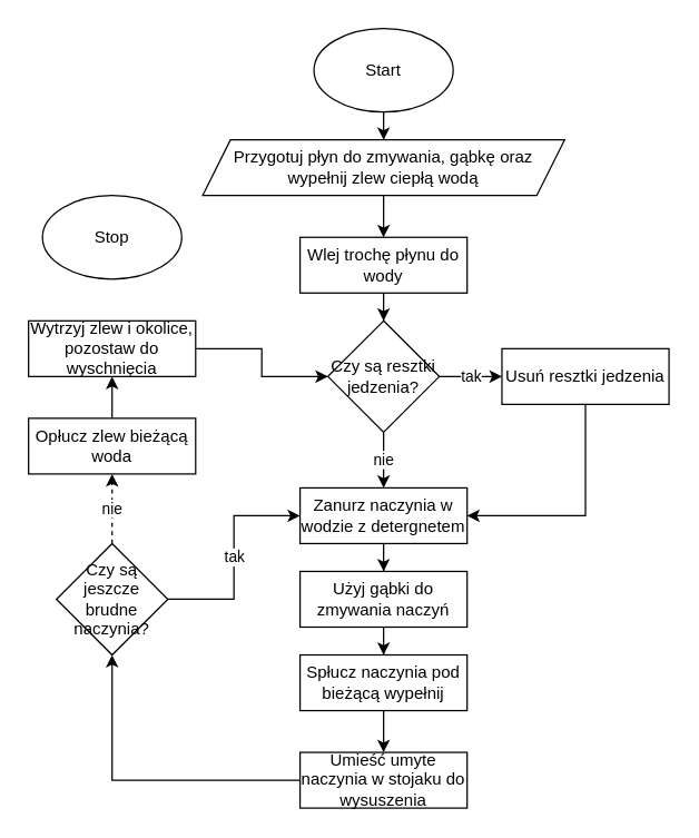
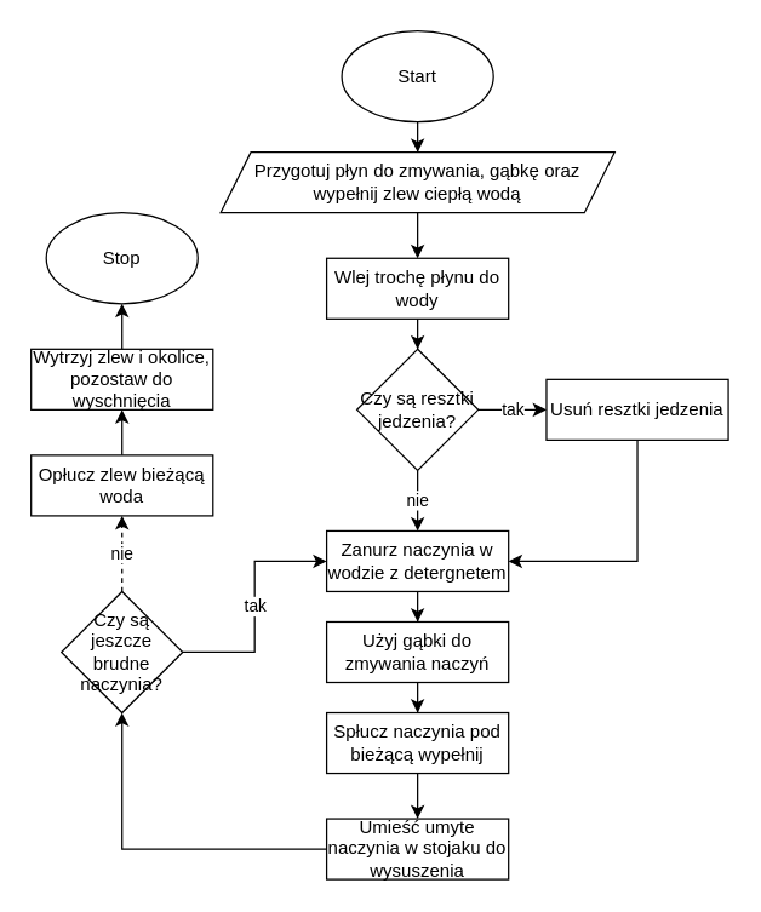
  <mxCell id="0" />
  <mxCell id="1" parent="0" />
  <mxCell id="2" value="" style="edgeStyle=orthogonalEdgeStyle;rounded=0;orthogonalLoop=1;jettySize=auto;html=1;" parent="1" source="3" target="6" edge="1"><mxGeometry relative="1" as="geometry" /></mxCell>
  <mxCell id="3" value="Start" style="ellipse;whiteSpace=wrap;html=1;" parent="1" vertex="1"><mxGeometry x="225" y="20" width="100" height="60" as="geometry" /></mxCell>
  <mxCell id="4" value="Stop" style="ellipse;whiteSpace=wrap;html=1;" parent="1" vertex="1"><mxGeometry x="30" y="140" width="100" height="60" as="geometry" /></mxCell>
  <mxCell id="5" value="" style="edgeStyle=orthogonalEdgeStyle;rounded=0;orthogonalLoop=1;jettySize=auto;html=1;" parent="1" source="6" target="16" edge="1"><mxGeometry relative="1" as="geometry" /></mxCell>
  <mxCell id="6" value="Przygotuj płyn do zmywania, gąbkę oraz &lt;br&gt;wypełnij zlew ciepłą wodą" style="shape=parallelogram;perimeter=parallelogramPerimeter;whiteSpace=wrap;html=1;fixedSize=1;" parent="1" vertex="1"><mxGeometry x="145" y="100" width="260" height="40" as="geometry" /></mxCell>
  <mxCell id="7" style="edgeStyle=orthogonalEdgeStyle;rounded=0;orthogonalLoop=1;jettySize=auto;html=1;entryX=1;entryY=0.5;entryDx=0;entryDy=0;" parent="1" source="8" target="10" edge="1"><mxGeometry relative="1" as="geometry"><Array as="points"><mxPoint x="420" y="370" /></Array></mxGeometry></mxCell>
  <mxCell id="8" value="Usuń resztki jedzenia" style="rounded=0;whiteSpace=wrap;html=1;" parent="1" vertex="1"><mxGeometry x="360" y="250" width="120" height="40" as="geometry" /></mxCell>
  <mxCell id="9" style="edgeStyle=orthogonalEdgeStyle;rounded=0;orthogonalLoop=1;jettySize=auto;html=1;" parent="1" source="10" target="18" edge="1"><mxGeometry relative="1" as="geometry" /></mxCell>
  <mxCell id="10" value="Zanurz naczynia w wodzie z detergnetem" style="rounded=0;whiteSpace=wrap;html=1;" parent="1" vertex="1"><mxGeometry x="215" y="350" width="120" height="40" as="geometry" /></mxCell>
  <mxCell id="11" style="edgeStyle=orthogonalEdgeStyle;rounded=0;orthogonalLoop=1;jettySize=auto;html=1;exitX=0.5;exitY=1;exitDx=0;exitDy=0;" parent="1" source="6" target="6" edge="1"><mxGeometry relative="1" as="geometry" /></mxCell>
  <mxCell id="12" value="tak" style="edgeStyle=orthogonalEdgeStyle;rounded=0;orthogonalLoop=1;jettySize=auto;html=1;" parent="1" source="14" target="8" edge="1"><mxGeometry relative="1" as="geometry" /></mxCell>
  <mxCell id="13" value="nie" style="edgeStyle=orthogonalEdgeStyle;rounded=0;orthogonalLoop=1;jettySize=auto;html=1;" parent="1" source="14" target="10" edge="1"><mxGeometry relative="1" as="geometry" /></mxCell>
  <mxCell id="14" value="Czy są resztki jedzenia?" style="rhombus;whiteSpace=wrap;html=1;" parent="1" vertex="1"><mxGeometry x="235" y="230" width="80" height="80" as="geometry" /></mxCell>
  <mxCell id="15" style="edgeStyle=orthogonalEdgeStyle;rounded=0;orthogonalLoop=1;jettySize=auto;html=1;entryX=0.5;entryY=0;entryDx=0;entryDy=0;" parent="1" source="16" target="14" edge="1"><mxGeometry relative="1" as="geometry" /></mxCell>
  <mxCell id="16" value="Wlej trochę płynu do wody" style="rounded=0;whiteSpace=wrap;html=1;" parent="1" vertex="1"><mxGeometry x="215" y="170" width="120" height="40" as="geometry" /></mxCell>
  <mxCell id="17" style="edgeStyle=orthogonalEdgeStyle;rounded=0;orthogonalLoop=1;jettySize=auto;html=1;entryX=0.5;entryY=0;entryDx=0;entryDy=0;" parent="1" source="18" target="20" edge="1"><mxGeometry relative="1" as="geometry" /></mxCell>
  <mxCell id="18" value="Użyj gąbki do zmywania naczyń" style="rounded=0;whiteSpace=wrap;html=1;" parent="1" vertex="1"><mxGeometry x="215" y="410" width="120" height="40" as="geometry" /></mxCell>
  <mxCell id="19" style="edgeStyle=orthogonalEdgeStyle;rounded=0;orthogonalLoop=1;jettySize=auto;html=1;entryX=0.5;entryY=0;entryDx=0;entryDy=0;" parent="1" source="20" target="22" edge="1"><mxGeometry relative="1" as="geometry" /></mxCell>
  <mxCell id="20" value="Spłucz naczynia pod bieżącą wypełnij" style="rounded=0;whiteSpace=wrap;html=1;" parent="1" vertex="1"><mxGeometry x="215" y="470" width="120" height="40" as="geometry" /></mxCell>
  <mxCell id="21" style="edgeStyle=orthogonalEdgeStyle;rounded=0;orthogonalLoop=1;jettySize=auto;html=1;entryX=1;entryY=0.5;entryDx=0;entryDy=0;" parent="1" source="22" target="29" edge="1"><mxGeometry relative="1" as="geometry" /></mxCell>
  <mxCell id="22" value="Umieść umyte naczynia w stojaku do wysuszenia" style="rounded=0;whiteSpace=wrap;html=1;" parent="1" vertex="1"><mxGeometry x="215" y="540" width="120" height="40" as="geometry" /></mxCell>
  <mxCell id="23" style="edgeStyle=orthogonalEdgeStyle;rounded=0;orthogonalLoop=1;jettySize=auto;html=1;entryX=0.5;entryY=1;entryDx=0;entryDy=0;" parent="1" source="24" target="26" edge="1"><mxGeometry relative="1" as="geometry" /></mxCell>
  <mxCell id="24" value="Opłucz zlew bieżącą woda" style="rounded=0;whiteSpace=wrap;html=1;" parent="1" vertex="1"><mxGeometry x="20" y="300" width="120" height="40" as="geometry" /></mxCell>
- <mxCell id="25" style="edgeStyle=orthogonalEdgeStyle;rounded=0;orthogonalLoop=1;jettySize=auto;html=1;" parent="1" source="26" target="14" edge="1"><mxGeometry relative="1" as="geometry" /></mxCell>
+ <mxCell id="25" style="edgeStyle=orthogonalEdgeStyle;rounded=0;orthogonalLoop=1;jettySize=auto;html=1;entryX=0.5;entryY=1;entryDx=0;entryDy=0;" parent="1" source="26" target="4" edge="1"><mxGeometry relative="1" as="geometry" /></mxCell>
  <mxCell id="26" value="Wytrzyj zlew i okolice, pozostaw do wyschnięcia" style="rounded=0;whiteSpace=wrap;html=1;" parent="1" vertex="1"><mxGeometry x="20" y="230" width="120" height="40" as="geometry" /></mxCell>
  <mxCell id="27" value="tak" style="edgeStyle=orthogonalEdgeStyle;rounded=0;orthogonalLoop=1;jettySize=auto;html=1;entryX=0;entryY=0.5;entryDx=0;entryDy=0;" parent="1" source="29" target="10" edge="1"><mxGeometry relative="1" as="geometry" /></mxCell>
  <mxCell id="28" value="nie" style="edgeStyle=orthogonalEdgeStyle;rounded=0;orthogonalLoop=1;jettySize=auto;html=1;entryX=0.5;entryY=1;entryDx=0;entryDy=0;dashed=1;" parent="1" source="29" target="24" edge="1"><mxGeometry relative="1" as="geometry" /></mxCell>
  <mxCell id="29" value="Czy są jeszcze brudne naczynia?" style="rhombus;whiteSpace=wrap;html=1;direction=south;" parent="1" vertex="1"><mxGeometry x="40" y="390" width="80" height="80" as="geometry" /></mxCell>
